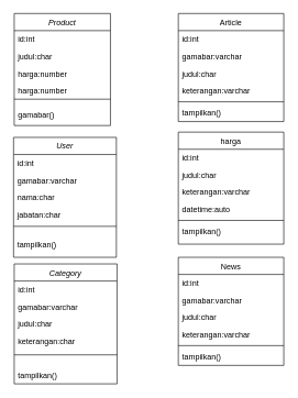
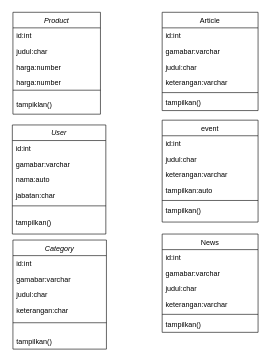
  <mxCell id="0" />
  <mxCell id="1" parent="0" />
  <mxCell id="2" value="Product" style="swimlane;fontStyle=2;align=center;verticalAlign=top;childLayout=stackLayout;horizontal=1;startSize=26;horizontalStack=0;resizeParent=1;resizeLast=0;collapsible=1;marginBottom=0;rounded=0;shadow=0;strokeWidth=1;" parent="1" vertex="1"><mxGeometry x="21" y="20" width="146" height="170" as="geometry"><mxRectangle x="230" y="140" width="160" height="26" as="alternateBounds" /></mxGeometry></mxCell>
  <mxCell id="3" value="id:int" style="text;align=left;verticalAlign=top;spacingLeft=4;spacingRight=4;overflow=hidden;rotatable=0;points=[[0,0.5],[1,0.5]];portConstraint=eastwest;" parent="2" vertex="1"><mxGeometry y="26" width="146" height="26" as="geometry" /></mxCell>
  <mxCell id="4" value="judul:char" style="text;align=left;verticalAlign=top;spacingLeft=4;spacingRight=4;overflow=hidden;rotatable=0;points=[[0,0.5],[1,0.5]];portConstraint=eastwest;rounded=0;shadow=0;html=0;" parent="2" vertex="1"><mxGeometry y="52" width="146" height="26" as="geometry" /></mxCell>
  <mxCell id="5" value="harga:number" style="text;align=left;verticalAlign=top;spacingLeft=4;spacingRight=4;overflow=hidden;rotatable=0;points=[[0,0.5],[1,0.5]];portConstraint=eastwest;rounded=0;shadow=0;html=0;" parent="2" vertex="1"><mxGeometry y="78" width="146" height="26" as="geometry" /></mxCell>
  <mxCell id="6" value="harga:number" style="text;align=left;verticalAlign=top;spacingLeft=4;spacingRight=4;overflow=hidden;rotatable=0;points=[[0,0.5],[1,0.5]];portConstraint=eastwest;rounded=0;shadow=0;html=0;" vertex="1" parent="2"><mxGeometry y="104" width="146" height="16" as="geometry" /></mxCell>
  <mxCell id="7" value="" style="line;html=1;strokeWidth=1;align=left;verticalAlign=middle;spacingTop=-1;spacingLeft=3;spacingRight=3;rotatable=0;labelPosition=right;points=[];portConstraint=eastwest;" parent="2" vertex="1"><mxGeometry y="120" width="146" height="20" as="geometry" /></mxCell>
- <mxCell id="8" value="gamabar()" style="text;align=left;verticalAlign=top;spacingLeft=4;spacingRight=4;overflow=hidden;rotatable=0;points=[[0,0.5],[1,0.5]];portConstraint=eastwest;" parent="2" vertex="1"><mxGeometry y="140" width="146" height="24" as="geometry" /></mxCell>
+ <mxCell id="8" value="tampiklan()" style="text;align=left;verticalAlign=top;spacingLeft=4;spacingRight=4;overflow=hidden;rotatable=0;points=[[0,0.5],[1,0.5]];portConstraint=eastwest;" parent="2" vertex="1"><mxGeometry y="140" width="146" height="24" as="geometry" /></mxCell>
  <mxCell id="9" value="Article" style="swimlane;fontStyle=0;align=center;verticalAlign=top;childLayout=stackLayout;horizontal=1;startSize=26;horizontalStack=0;resizeParent=1;resizeLast=0;collapsible=1;marginBottom=0;rounded=0;shadow=0;strokeWidth=1;" parent="1" vertex="1"><mxGeometry x="270" y="20" width="160" height="164" as="geometry"><mxRectangle x="550" y="140" width="160" height="26" as="alternateBounds" /></mxGeometry></mxCell>
  <mxCell id="10" value="id:int  " style="text;align=left;verticalAlign=top;spacingLeft=4;spacingRight=4;overflow=hidden;rotatable=0;points=[[0,0.5],[1,0.5]];portConstraint=eastwest;" parent="9" vertex="1"><mxGeometry y="26" width="160" height="26" as="geometry" /></mxCell>
  <mxCell id="11" value="gamabar:varchar" style="text;align=left;verticalAlign=top;spacingLeft=4;spacingRight=4;overflow=hidden;rotatable=0;points=[[0,0.5],[1,0.5]];portConstraint=eastwest;rounded=0;shadow=0;html=0;" parent="9" vertex="1"><mxGeometry y="52" width="160" height="26" as="geometry" /></mxCell>
  <mxCell id="12" value="judul:char" style="text;align=left;verticalAlign=top;spacingLeft=4;spacingRight=4;overflow=hidden;rotatable=0;points=[[0,0.5],[1,0.5]];portConstraint=eastwest;rounded=0;shadow=0;html=0;" parent="9" vertex="1"><mxGeometry y="78" width="160" height="26" as="geometry" /></mxCell>
  <mxCell id="13" value="keterangan:varchar" style="text;align=left;verticalAlign=top;spacingLeft=4;spacingRight=4;overflow=hidden;rotatable=0;points=[[0,0.5],[1,0.5]];portConstraint=eastwest;rounded=0;shadow=0;html=0;" parent="9" vertex="1"><mxGeometry y="104" width="160" height="26" as="geometry" /></mxCell>
  <mxCell id="14" value="" style="line;html=1;strokeWidth=1;align=left;verticalAlign=middle;spacingTop=-1;spacingLeft=3;spacingRight=3;rotatable=0;labelPosition=right;points=[];portConstraint=eastwest;" parent="9" vertex="1"><mxGeometry y="130" width="160" height="8" as="geometry" /></mxCell>
  <mxCell id="15" value="tampilkan()" style="text;align=left;verticalAlign=top;spacingLeft=4;spacingRight=4;overflow=hidden;rotatable=0;points=[[0,0.5],[1,0.5]];portConstraint=eastwest;" parent="9" vertex="1"><mxGeometry y="138" width="160" height="26" as="geometry" /></mxCell>
- <mxCell id="16" value="harga" style="swimlane;fontStyle=0;align=center;verticalAlign=top;childLayout=stackLayout;horizontal=1;startSize=26;horizontalStack=0;resizeParent=1;resizeLast=0;collapsible=1;marginBottom=0;rounded=0;shadow=0;strokeWidth=1;" vertex="1" parent="1"><mxGeometry x="270" y="200" width="160" height="170" as="geometry"><mxRectangle x="550" y="140" width="160" height="26" as="alternateBounds" /></mxGeometry></mxCell>
+ <mxCell id="16" value="event" style="swimlane;fontStyle=0;align=center;verticalAlign=top;childLayout=stackLayout;horizontal=1;startSize=26;horizontalStack=0;resizeParent=1;resizeLast=0;collapsible=1;marginBottom=0;rounded=0;shadow=0;strokeWidth=1;" vertex="1" parent="1"><mxGeometry x="270" y="200" width="160" height="170" as="geometry"><mxRectangle x="550" y="140" width="160" height="26" as="alternateBounds" /></mxGeometry></mxCell>
  <mxCell id="17" value="id:int  " style="text;align=left;verticalAlign=top;spacingLeft=4;spacingRight=4;overflow=hidden;rotatable=0;points=[[0,0.5],[1,0.5]];portConstraint=eastwest;" vertex="1" parent="16"><mxGeometry y="26" width="160" height="26" as="geometry" /></mxCell>
  <mxCell id="18" value="judul:char" style="text;align=left;verticalAlign=top;spacingLeft=4;spacingRight=4;overflow=hidden;rotatable=0;points=[[0,0.5],[1,0.5]];portConstraint=eastwest;rounded=0;shadow=0;html=0;" vertex="1" parent="16"><mxGeometry y="52" width="160" height="26" as="geometry" /></mxCell>
  <mxCell id="19" value="keterangan:varchar" style="text;align=left;verticalAlign=top;spacingLeft=4;spacingRight=4;overflow=hidden;rotatable=0;points=[[0,0.5],[1,0.5]];portConstraint=eastwest;rounded=0;shadow=0;html=0;" vertex="1" parent="16"><mxGeometry y="78" width="160" height="26" as="geometry" /></mxCell>
- <mxCell id="20" value="datetime:auto" style="text;align=left;verticalAlign=top;spacingLeft=4;spacingRight=4;overflow=hidden;rotatable=0;points=[[0,0.5],[1,0.5]];portConstraint=eastwest;rounded=0;shadow=0;html=0;" vertex="1" parent="16"><mxGeometry y="104" width="160" height="26" as="geometry" /></mxCell>
+ <mxCell id="20" value="tampilkan:auto" style="text;align=left;verticalAlign=top;spacingLeft=4;spacingRight=4;overflow=hidden;rotatable=0;points=[[0,0.5],[1,0.5]];portConstraint=eastwest;rounded=0;shadow=0;html=0;" vertex="1" parent="16"><mxGeometry y="104" width="160" height="26" as="geometry" /></mxCell>
  <mxCell id="21" value="" style="line;html=1;strokeWidth=1;align=left;verticalAlign=middle;spacingTop=-1;spacingLeft=3;spacingRight=3;rotatable=0;labelPosition=right;points=[];portConstraint=eastwest;" vertex="1" parent="16"><mxGeometry y="130" width="160" height="8" as="geometry" /></mxCell>
  <mxCell id="22" value="tampilkan()" style="text;align=left;verticalAlign=top;spacingLeft=4;spacingRight=4;overflow=hidden;rotatable=0;points=[[0,0.5],[1,0.5]];portConstraint=eastwest;" vertex="1" parent="16"><mxGeometry y="138" width="160" height="22" as="geometry" /></mxCell>
  <mxCell id="23" value="User" style="swimlane;fontStyle=2;align=center;verticalAlign=top;childLayout=stackLayout;horizontal=1;startSize=26;horizontalStack=0;resizeParent=1;resizeLast=0;collapsible=1;marginBottom=0;rounded=0;shadow=0;strokeWidth=1;" vertex="1" parent="1"><mxGeometry x="20" y="208" width="156" height="182" as="geometry"><mxRectangle x="230" y="140" width="160" height="26" as="alternateBounds" /></mxGeometry></mxCell>
  <mxCell id="24" value="id:int" style="text;align=left;verticalAlign=top;spacingLeft=4;spacingRight=4;overflow=hidden;rotatable=0;points=[[0,0.5],[1,0.5]];portConstraint=eastwest;" vertex="1" parent="23"><mxGeometry y="26" width="156" height="26" as="geometry" /></mxCell>
  <mxCell id="25" value="gamabar:varchar" style="text;align=left;verticalAlign=top;spacingLeft=4;spacingRight=4;overflow=hidden;rotatable=0;points=[[0,0.5],[1,0.5]];portConstraint=eastwest;rounded=0;shadow=0;html=0;" vertex="1" parent="23"><mxGeometry y="52" width="156" height="26" as="geometry" /></mxCell>
- <mxCell id="26" value="nama:char" style="text;align=left;verticalAlign=top;spacingLeft=4;spacingRight=4;overflow=hidden;rotatable=0;points=[[0,0.5],[1,0.5]];portConstraint=eastwest;rounded=0;shadow=0;html=0;" vertex="1" parent="23"><mxGeometry y="78" width="156" height="26" as="geometry" /></mxCell>
+ <mxCell id="26" value="nama:auto" style="text;align=left;verticalAlign=top;spacingLeft=4;spacingRight=4;overflow=hidden;rotatable=0;points=[[0,0.5],[1,0.5]];portConstraint=eastwest;rounded=0;shadow=0;html=0;" vertex="1" parent="23"><mxGeometry y="78" width="156" height="26" as="geometry" /></mxCell>
  <mxCell id="27" value="jabatan:char" style="text;align=left;verticalAlign=top;spacingLeft=4;spacingRight=4;overflow=hidden;rotatable=0;points=[[0,0.5],[1,0.5]];portConstraint=eastwest;rounded=0;shadow=0;html=0;" vertex="1" parent="23"><mxGeometry y="104" width="156" height="16" as="geometry" /></mxCell>
  <mxCell id="28" value="" style="line;html=1;strokeWidth=1;align=left;verticalAlign=middle;spacingTop=-1;spacingLeft=3;spacingRight=3;rotatable=0;labelPosition=right;points=[];portConstraint=eastwest;" vertex="1" parent="23"><mxGeometry y="120" width="156" height="30" as="geometry" /></mxCell>
  <mxCell id="29" value="tampilkan()" style="text;align=left;verticalAlign=top;spacingLeft=4;spacingRight=4;overflow=hidden;rotatable=0;points=[[0,0.5],[1,0.5]];portConstraint=eastwest;" vertex="1" parent="23"><mxGeometry y="150" width="156" height="20" as="geometry" /></mxCell>
  <mxCell id="30" value="News" style="swimlane;fontStyle=0;align=center;verticalAlign=top;childLayout=stackLayout;horizontal=1;startSize=26;horizontalStack=0;resizeParent=1;resizeLast=0;collapsible=1;marginBottom=0;rounded=0;shadow=0;strokeWidth=1;" vertex="1" parent="1"><mxGeometry x="270" y="390" width="160" height="164" as="geometry"><mxRectangle x="550" y="140" width="160" height="26" as="alternateBounds" /></mxGeometry></mxCell>
  <mxCell id="31" value="id:int  " style="text;align=left;verticalAlign=top;spacingLeft=4;spacingRight=4;overflow=hidden;rotatable=0;points=[[0,0.5],[1,0.5]];portConstraint=eastwest;" vertex="1" parent="30"><mxGeometry y="26" width="160" height="26" as="geometry" /></mxCell>
  <mxCell id="32" value="gamabar:varchar" style="text;align=left;verticalAlign=top;spacingLeft=4;spacingRight=4;overflow=hidden;rotatable=0;points=[[0,0.5],[1,0.5]];portConstraint=eastwest;rounded=0;shadow=0;html=0;" vertex="1" parent="30"><mxGeometry y="52" width="160" height="26" as="geometry" /></mxCell>
  <mxCell id="33" value="judul:char" style="text;align=left;verticalAlign=top;spacingLeft=4;spacingRight=4;overflow=hidden;rotatable=0;points=[[0,0.5],[1,0.5]];portConstraint=eastwest;rounded=0;shadow=0;html=0;" vertex="1" parent="30"><mxGeometry y="78" width="160" height="26" as="geometry" /></mxCell>
  <mxCell id="34" value="keterangan:varchar" style="text;align=left;verticalAlign=top;spacingLeft=4;spacingRight=4;overflow=hidden;rotatable=0;points=[[0,0.5],[1,0.5]];portConstraint=eastwest;rounded=0;shadow=0;html=0;" vertex="1" parent="30"><mxGeometry y="104" width="160" height="26" as="geometry" /></mxCell>
  <mxCell id="35" value="" style="line;html=1;strokeWidth=1;align=left;verticalAlign=middle;spacingTop=-1;spacingLeft=3;spacingRight=3;rotatable=0;labelPosition=right;points=[];portConstraint=eastwest;" vertex="1" parent="30"><mxGeometry y="130" width="160" height="8" as="geometry" /></mxCell>
  <mxCell id="36" value="tampilkan()" style="text;align=left;verticalAlign=top;spacingLeft=4;spacingRight=4;overflow=hidden;rotatable=0;points=[[0,0.5],[1,0.5]];portConstraint=eastwest;" vertex="1" parent="30"><mxGeometry y="138" width="160" height="26" as="geometry" /></mxCell>
  <mxCell id="37" value="Category" style="swimlane;fontStyle=2;align=center;verticalAlign=top;childLayout=stackLayout;horizontal=1;startSize=26;horizontalStack=0;resizeParent=1;resizeLast=0;collapsible=1;marginBottom=0;rounded=0;shadow=0;strokeWidth=1;" vertex="1" parent="1"><mxGeometry x="21" y="400" width="156" height="182" as="geometry"><mxRectangle x="230" y="140" width="160" height="26" as="alternateBounds" /></mxGeometry></mxCell>
  <mxCell id="38" value="id:int" style="text;align=left;verticalAlign=top;spacingLeft=4;spacingRight=4;overflow=hidden;rotatable=0;points=[[0,0.5],[1,0.5]];portConstraint=eastwest;" vertex="1" parent="37"><mxGeometry y="26" width="156" height="26" as="geometry" /></mxCell>
  <mxCell id="39" value="gamabar:varchar" style="text;align=left;verticalAlign=top;spacingLeft=4;spacingRight=4;overflow=hidden;rotatable=0;points=[[0,0.5],[1,0.5]];portConstraint=eastwest;rounded=0;shadow=0;html=0;" vertex="1" parent="37"><mxGeometry y="52" width="156" height="26" as="geometry" /></mxCell>
  <mxCell id="40" value="judul:char" style="text;align=left;verticalAlign=top;spacingLeft=4;spacingRight=4;overflow=hidden;rotatable=0;points=[[0,0.5],[1,0.5]];portConstraint=eastwest;rounded=0;shadow=0;html=0;" vertex="1" parent="37"><mxGeometry y="78" width="156" height="26" as="geometry" /></mxCell>
  <mxCell id="41" value="keterangan:char" style="text;align=left;verticalAlign=top;spacingLeft=4;spacingRight=4;overflow=hidden;rotatable=0;points=[[0,0.5],[1,0.5]];portConstraint=eastwest;rounded=0;shadow=0;html=0;" vertex="1" parent="37"><mxGeometry y="104" width="156" height="16" as="geometry" /></mxCell>
  <mxCell id="42" value="" style="line;html=1;strokeWidth=1;align=left;verticalAlign=middle;spacingTop=-1;spacingLeft=3;spacingRight=3;rotatable=0;labelPosition=right;points=[];portConstraint=eastwest;" vertex="1" parent="37"><mxGeometry y="120" width="156" height="36" as="geometry" /></mxCell>
  <mxCell id="43" value="tampilkan()" style="text;align=left;verticalAlign=top;spacingLeft=4;spacingRight=4;overflow=hidden;rotatable=0;points=[[0,0.5],[1,0.5]];portConstraint=eastwest;" vertex="1" parent="37"><mxGeometry y="156" width="156" height="26" as="geometry" /></mxCell>
